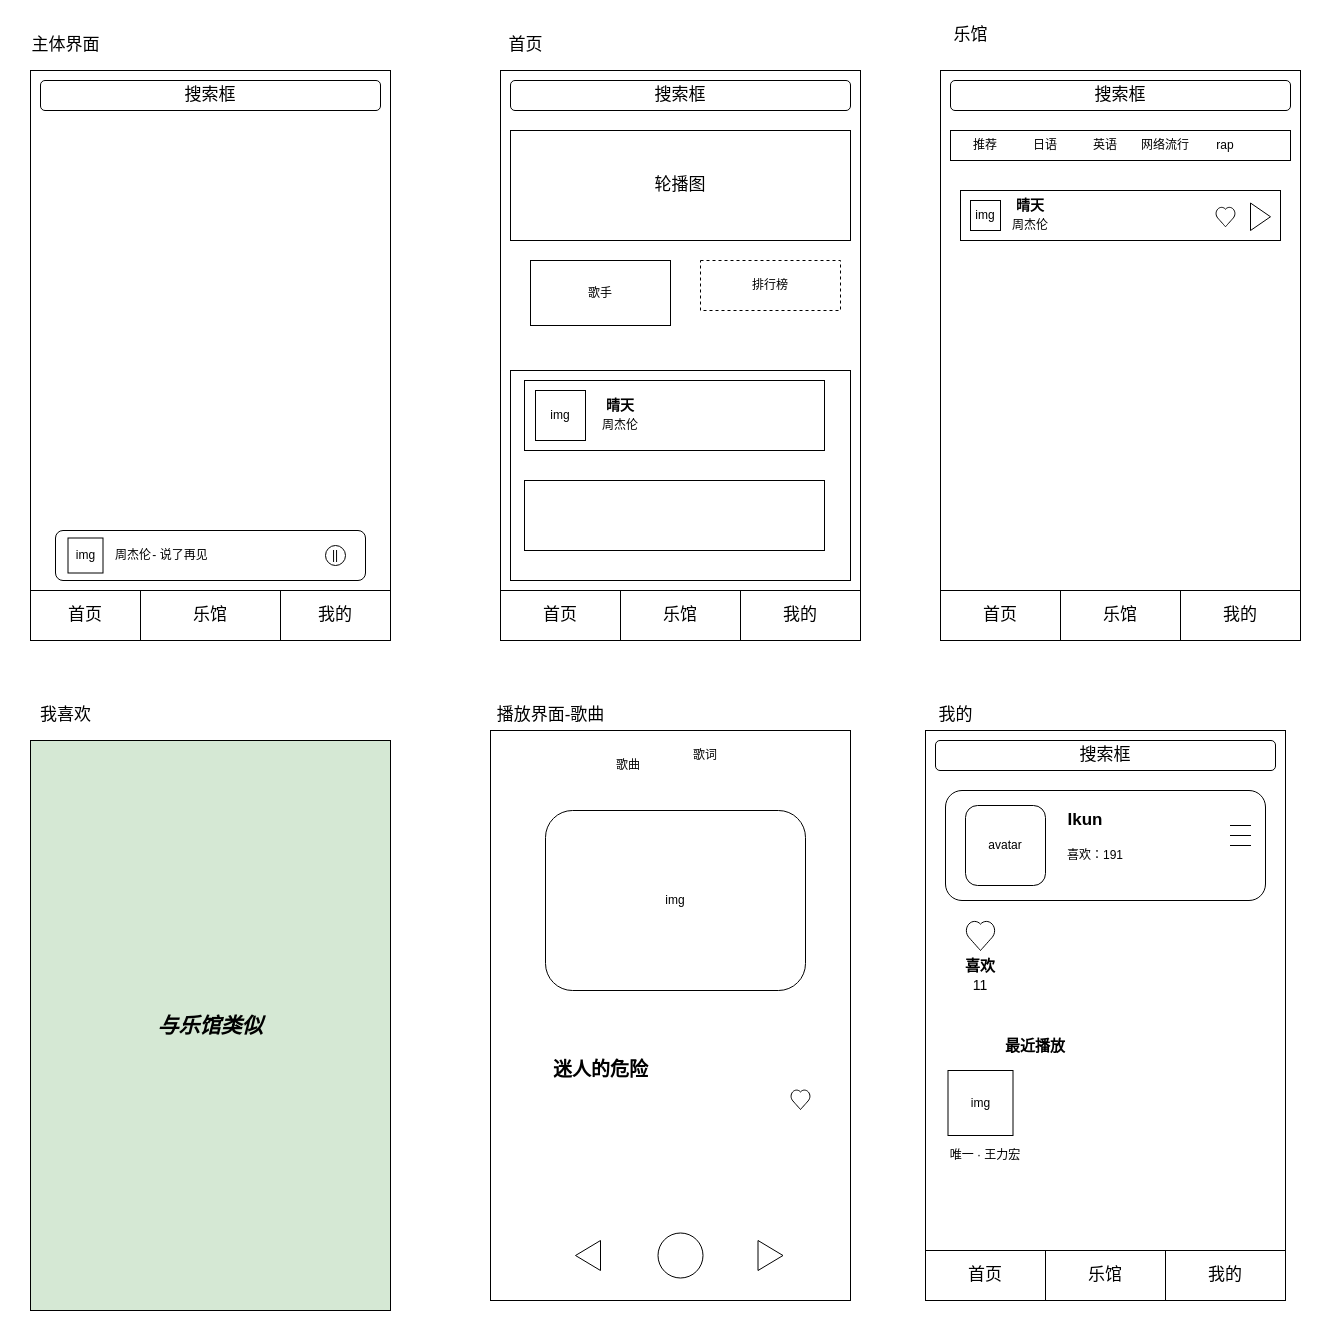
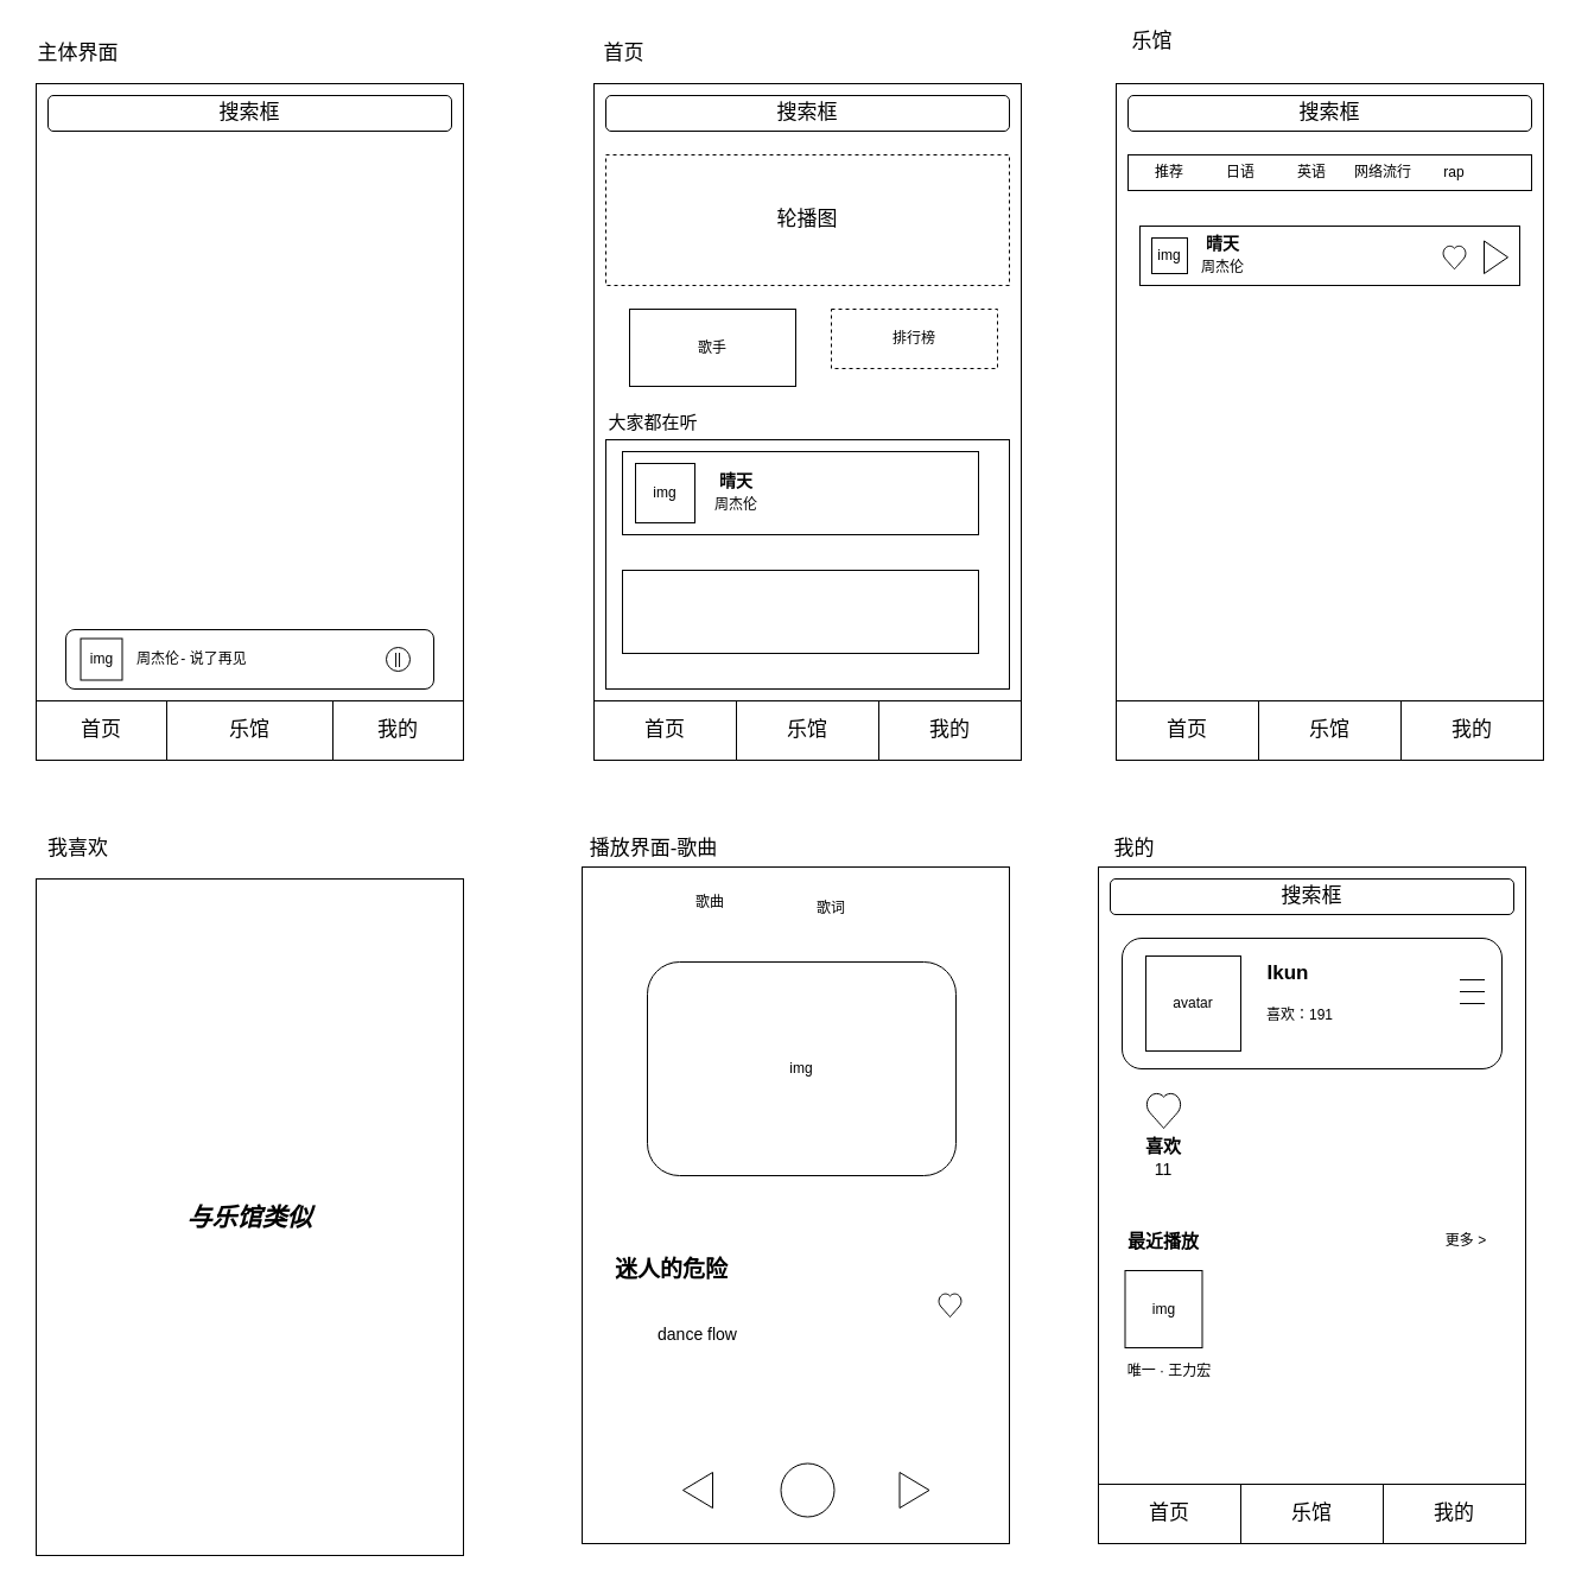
  <mxCell id="0" />
  <mxCell id="1" parent="0" />
  <mxCell id="2" value="" style="rounded=0;whiteSpace=wrap;html=1;" vertex="1" parent="1"><mxGeometry x="30" y="70" width="360" height="570" as="geometry" /></mxCell>
  <mxCell id="3" value="" style="rounded=0;whiteSpace=wrap;html=1;" vertex="1" parent="1"><mxGeometry x="30" y="590" width="360" height="50" as="geometry" /></mxCell>
  <mxCell id="4" value="首页" style="rounded=0;whiteSpace=wrap;html=1;fontSize=17;" vertex="1" parent="1"><mxGeometry x="30" y="590" width="110" height="50" as="geometry" /></mxCell>
  <mxCell id="5" value="我的" style="rounded=0;whiteSpace=wrap;html=1;fontSize=17;" vertex="1" parent="1"><mxGeometry x="280" y="590" width="110" height="50" as="geometry" /></mxCell>
  <mxCell id="6" value="乐馆" style="rounded=0;whiteSpace=wrap;html=1;fontSize=17;" vertex="1" parent="1"><mxGeometry x="140" y="590" width="140" height="50" as="geometry" /></mxCell>
  <mxCell id="7" value="搜索框" style="rounded=1;whiteSpace=wrap;html=1;fontSize=17;" vertex="1" parent="1"><mxGeometry x="40" y="80" width="340" height="30" as="geometry" /></mxCell>
  <mxCell id="8" value="主体界面" style="text;html=1;align=center;verticalAlign=middle;resizable=0;points=[];autosize=1;strokeColor=none;fillColor=none;fontSize=17;" vertex="1" parent="1"><mxGeometry x="20" y="30" width="90" height="30" as="geometry" /></mxCell>
  <mxCell id="9" value="" style="rounded=0;whiteSpace=wrap;html=1;" vertex="1" parent="1"><mxGeometry x="500" y="70" width="360" height="570" as="geometry" /></mxCell>
  <mxCell id="10" value="首页" style="rounded=0;whiteSpace=wrap;html=1;fontSize=17;" vertex="1" parent="1"><mxGeometry x="500" y="590" width="120" height="50" as="geometry" /></mxCell>
  <mxCell id="11" value="乐馆" style="rounded=0;whiteSpace=wrap;html=1;fontSize=17;" vertex="1" parent="1"><mxGeometry x="620" y="590" width="120" height="50" as="geometry" /></mxCell>
  <mxCell id="12" value="我的" style="rounded=0;whiteSpace=wrap;html=1;fontSize=17;" vertex="1" parent="1"><mxGeometry x="740" y="590" width="120" height="50" as="geometry" /></mxCell>
  <mxCell id="13" value="搜索框" style="rounded=1;whiteSpace=wrap;html=1;fontSize=17;" vertex="1" parent="1"><mxGeometry x="510" y="80" width="340" height="30" as="geometry" /></mxCell>
  <mxCell id="14" value="首页" style="text;html=1;align=center;verticalAlign=middle;resizable=0;points=[];autosize=1;strokeColor=none;fillColor=none;fontSize=17;" vertex="1" parent="1"><mxGeometry x="495" y="30" width="60" height="30" as="geometry" /></mxCell>
- <mxCell id="15" value="轮播图" style="rounded=0;whiteSpace=wrap;html=1;fontSize=17;" vertex="1" parent="1"><mxGeometry x="510" y="130" width="340" height="110" as="geometry" /></mxCell>
+ <mxCell id="15" value="轮播图" style="rounded=0;whiteSpace=wrap;html=1;fontSize=17;dashed=1;" vertex="1" parent="1"><mxGeometry x="510" y="130" width="340" height="110" as="geometry" /></mxCell>
  <mxCell id="16" value="歌手" style="rounded=0;whiteSpace=wrap;html=1;" vertex="1" parent="1"><mxGeometry x="530" y="260" width="140" height="65" as="geometry" /></mxCell>
  <mxCell id="17" value="排行榜" style="rounded=0;whiteSpace=wrap;html=1;dashed=1;" vertex="1" parent="1"><mxGeometry x="700" y="260" width="140" height="50" as="geometry" /></mxCell>
+ <mxCell id="18" value="大家都在听" style="text;html=1;strokeColor=none;fillColor=none;align=center;verticalAlign=middle;whiteSpace=wrap;rounded=0;fontSize=15;" vertex="1" parent="1"><mxGeometry x="510" y="340" width="80" height="30" as="geometry" /></mxCell>
  <mxCell id="19" value="" style="rounded=0;whiteSpace=wrap;html=1;" vertex="1" parent="1"><mxGeometry x="510" y="370" width="340" height="210" as="geometry" /></mxCell>
  <mxCell id="20" value="" style="rounded=0;whiteSpace=wrap;html=1;" vertex="1" parent="1"><mxGeometry x="524" y="380" width="300" height="70" as="geometry" /></mxCell>
  <mxCell id="21" value="" style="rounded=0;whiteSpace=wrap;html=1;" vertex="1" parent="1"><mxGeometry x="524" y="480" width="300" height="70" as="geometry" /></mxCell>
  <mxCell id="22" value="img" style="whiteSpace=wrap;html=1;aspect=fixed;" vertex="1" parent="1"><mxGeometry x="535" y="390" width="50" height="50" as="geometry" /></mxCell>
  <mxCell id="23" value="晴天" style="text;html=1;strokeColor=none;fillColor=none;align=center;verticalAlign=middle;whiteSpace=wrap;rounded=0;fontStyle=1;fontSize=14;" vertex="1" parent="1"><mxGeometry x="590" y="390" width="60" height="30" as="geometry" /></mxCell>
  <mxCell id="24" value="周杰伦" style="text;html=1;strokeColor=none;fillColor=none;align=center;verticalAlign=middle;whiteSpace=wrap;rounded=0;" vertex="1" parent="1"><mxGeometry x="590" y="410" width="60" height="30" as="geometry" /></mxCell>
  <mxCell id="25" value="" style="rounded=0;whiteSpace=wrap;html=1;" vertex="1" parent="1"><mxGeometry x="940" y="70" width="360" height="570" as="geometry" /></mxCell>
  <mxCell id="26" value="乐馆" style="text;html=1;align=center;verticalAlign=middle;resizable=0;points=[];autosize=1;strokeColor=none;fillColor=none;fontSize=17;" vertex="1" parent="1"><mxGeometry x="940" y="20" width="60" height="30" as="geometry" /></mxCell>
  <mxCell id="27" value="" style="rounded=1;whiteSpace=wrap;html=1;" vertex="1" parent="1"><mxGeometry x="55" y="530" width="310" height="50" as="geometry" /></mxCell>
  <mxCell id="28" value="img" style="whiteSpace=wrap;html=1;aspect=fixed;" vertex="1" parent="1"><mxGeometry x="67.5" y="537.5" width="35" height="35" as="geometry" /></mxCell>
  <mxCell id="29" value="周杰伦" style="text;html=1;strokeColor=none;fillColor=none;align=center;verticalAlign=middle;whiteSpace=wrap;rounded=0;" vertex="1" parent="1"><mxGeometry x="102.5" y="540" width="60" height="30" as="geometry" /></mxCell>
  <mxCell id="30" value="- 说了再见" style="text;html=1;strokeColor=none;fillColor=none;align=center;verticalAlign=middle;whiteSpace=wrap;rounded=0;" vertex="1" parent="1"><mxGeometry x="150" y="540" width="60" height="30" as="geometry" /></mxCell>
  <mxCell id="31" value="||" style="ellipse;whiteSpace=wrap;html=1;aspect=fixed;" vertex="1" parent="1"><mxGeometry x="325" y="545" width="20" height="20" as="geometry" /></mxCell>
  <mxCell id="32" value="搜索框" style="rounded=1;whiteSpace=wrap;html=1;fontSize=17;" vertex="1" parent="1"><mxGeometry x="950" y="80" width="340" height="30" as="geometry" /></mxCell>
  <mxCell id="33" value="首页" style="rounded=0;whiteSpace=wrap;html=1;fontSize=17;" vertex="1" parent="1"><mxGeometry x="940" y="590" width="120" height="50" as="geometry" /></mxCell>
  <mxCell id="34" value="乐馆" style="rounded=0;whiteSpace=wrap;html=1;fontSize=17;" vertex="1" parent="1"><mxGeometry x="1060" y="590" width="120" height="50" as="geometry" /></mxCell>
  <mxCell id="35" value="我的" style="rounded=0;whiteSpace=wrap;html=1;fontSize=17;" vertex="1" parent="1"><mxGeometry x="1180" y="590" width="120" height="50" as="geometry" /></mxCell>
  <mxCell id="36" value="" style="rounded=0;whiteSpace=wrap;html=1;" vertex="1" parent="1"><mxGeometry x="950" y="130" width="340" height="30" as="geometry" /></mxCell>
  <mxCell id="37" value="推荐" style="text;html=1;strokeColor=none;fillColor=none;align=center;verticalAlign=middle;whiteSpace=wrap;rounded=0;" vertex="1" parent="1"><mxGeometry x="960" y="135" width="50" height="20" as="geometry" /></mxCell>
  <mxCell id="38" value="日语" style="text;html=1;strokeColor=none;fillColor=none;align=center;verticalAlign=middle;whiteSpace=wrap;rounded=0;" vertex="1" parent="1"><mxGeometry x="1020" y="135" width="50" height="20" as="geometry" /></mxCell>
  <mxCell id="39" value="英语" style="text;html=1;strokeColor=none;fillColor=none;align=center;verticalAlign=middle;whiteSpace=wrap;rounded=0;" vertex="1" parent="1"><mxGeometry x="1080" y="135" width="50" height="20" as="geometry" /></mxCell>
  <mxCell id="40" value="网络流行" style="text;html=1;strokeColor=none;fillColor=none;align=center;verticalAlign=middle;whiteSpace=wrap;rounded=0;" vertex="1" parent="1"><mxGeometry x="1140" y="135" width="50" height="20" as="geometry" /></mxCell>
  <mxCell id="41" value="rap" style="text;html=1;strokeColor=none;fillColor=none;align=center;verticalAlign=middle;whiteSpace=wrap;rounded=0;" vertex="1" parent="1"><mxGeometry x="1200" y="135" width="50" height="20" as="geometry" /></mxCell>
  <mxCell id="42" value="" style="rounded=0;whiteSpace=wrap;html=1;" vertex="1" parent="1"><mxGeometry x="960" y="190" width="320" height="50" as="geometry" /></mxCell>
  <mxCell id="43" value="img" style="whiteSpace=wrap;html=1;aspect=fixed;" vertex="1" parent="1"><mxGeometry x="970" y="200" width="30" height="30" as="geometry" /></mxCell>
  <mxCell id="44" value="晴天" style="text;html=1;strokeColor=none;fillColor=none;align=center;verticalAlign=middle;whiteSpace=wrap;rounded=0;fontStyle=1;fontSize=14;" vertex="1" parent="1"><mxGeometry x="1000" y="190" width="60" height="30" as="geometry" /></mxCell>
  <mxCell id="45" value="周杰伦" style="text;html=1;strokeColor=none;fillColor=none;align=center;verticalAlign=middle;whiteSpace=wrap;rounded=0;" vertex="1" parent="1"><mxGeometry x="1000" y="210" width="60" height="30" as="geometry" /></mxCell>
  <mxCell id="46" value="" style="verticalLabelPosition=bottom;verticalAlign=top;html=1;shape=mxgraph.basic.heart" vertex="1" parent="1"><mxGeometry x="1215" y="206.25" width="20" height="20" as="geometry" /></mxCell>
  <mxCell id="47" value="" style="verticalLabelPosition=bottom;verticalAlign=top;html=1;shape=mxgraph.basic.acute_triangle;dx=0.5;rotation=0;direction=south;" vertex="1" parent="1"><mxGeometry x="1250" y="202.5" width="20" height="27.5" as="geometry" /></mxCell>
- <mxCell id="48" value="与乐馆类似" style="rounded=0;whiteSpace=wrap;html=1;fontSize=21;fontStyle=3;fillColor=#d5e8d4;" vertex="1" parent="1"><mxGeometry x="30" y="740" width="360" height="570" as="geometry" /></mxCell>
+ <mxCell id="48" value="与乐馆类似" style="rounded=0;whiteSpace=wrap;html=1;fontSize=21;fontStyle=3" vertex="1" parent="1"><mxGeometry x="30" y="740" width="360" height="570" as="geometry" /></mxCell>
  <mxCell id="49" value="我喜欢" style="text;html=1;align=center;verticalAlign=middle;resizable=0;points=[];autosize=1;strokeColor=none;fillColor=none;fontSize=17;" vertex="1" parent="1"><mxGeometry x="30" y="700" width="70" height="30" as="geometry" /></mxCell>
  <mxCell id="50" value="" style="rounded=0;whiteSpace=wrap;html=1;fontSize=21;fontStyle=3" vertex="1" parent="1"><mxGeometry x="490" y="730" width="360" height="570" as="geometry" /></mxCell>
  <mxCell id="51" value="播放界面-歌曲" style="text;html=1;align=center;verticalAlign=middle;resizable=0;points=[];autosize=1;strokeColor=none;fillColor=none;fontSize=17;" vertex="1" parent="1"><mxGeometry x="485" y="700" width="130" height="30" as="geometry" /></mxCell>
  <mxCell id="52" value="" style="triangle;whiteSpace=wrap;html=1;" vertex="1" parent="1"><mxGeometry x="757.5" y="1240" width="25" height="30" as="geometry" /></mxCell>
  <mxCell id="53" value="" style="ellipse;whiteSpace=wrap;html=1;aspect=fixed;" vertex="1" parent="1"><mxGeometry x="657.5" y="1232.5" width="45" height="45" as="geometry" /></mxCell>
  <mxCell id="54" value="" style="triangle;whiteSpace=wrap;html=1;rotation=-180;" vertex="1" parent="1"><mxGeometry x="575" y="1240" width="25" height="30" as="geometry" /></mxCell>
  <mxCell id="55" value="img" style="rounded=1;whiteSpace=wrap;html=1;" vertex="1" parent="1"><mxGeometry x="545" y="810" width="260" height="180" as="geometry" /></mxCell>
- <mxCell id="56" value="歌曲" style="text;html=1;strokeColor=none;fillColor=none;align=center;verticalAlign=middle;whiteSpace=wrap;rounded=0;" vertex="1" parent="1"><mxGeometry x="598" y="750" width="60" height="30" as="geometry" /></mxCell>
- <mxCell id="57" value="歌词" style="text;html=1;strokeColor=none;fillColor=none;align=center;verticalAlign=middle;whiteSpace=wrap;rounded=0;" vertex="1" parent="1"><mxGeometry x="675" y="740" width="60" height="30" as="geometry" /></mxCell>
- <mxCell id="58" value="迷人的危险" style="text;html=1;strokeColor=none;fillColor=none;align=center;verticalAlign=middle;whiteSpace=wrap;rounded=0;fontStyle=1;fontSize=19;" vertex="1" parent="1"><mxGeometry x="542.5" y="1050" width="115" height="40" as="geometry" /></mxCell>
+ <mxCell id="56" value="歌曲" style="text;html=1;strokeColor=none;fillColor=none;align=center;verticalAlign=middle;whiteSpace=wrap;rounded=0;" vertex="1" parent="1"><mxGeometry x="568" y="745" width="60" height="30" as="geometry" /></mxCell>
+ <mxCell id="57" value="歌词" style="text;html=1;strokeColor=none;fillColor=none;align=center;verticalAlign=middle;whiteSpace=wrap;rounded=0;" vertex="1" parent="1"><mxGeometry x="670" y="750" width="60" height="30" as="geometry" /></mxCell>
+ <mxCell id="58" value="迷人的危险" style="text;html=1;strokeColor=none;fillColor=none;align=center;verticalAlign=middle;whiteSpace=wrap;rounded=0;fontStyle=1;fontSize=19;" vertex="1" parent="1"><mxGeometry x="507.5" y="1050" width="115" height="40" as="geometry" /></mxCell>
+ <mxCell id="59" value="dance flow" style="text;html=1;strokeColor=none;fillColor=none;align=center;verticalAlign=middle;whiteSpace=wrap;rounded=0;fontSize=14;" vertex="1" parent="1"><mxGeometry x="550" y="1109" width="75" height="30" as="geometry" /></mxCell>
  <mxCell id="60" value="" style="verticalLabelPosition=bottom;verticalAlign=top;html=1;shape=mxgraph.basic.heart" vertex="1" parent="1"><mxGeometry x="790" y="1089" width="20" height="20" as="geometry" /></mxCell>
  <mxCell id="61" value="" style="rounded=0;whiteSpace=wrap;html=1;" vertex="1" parent="1"><mxGeometry x="925" y="730" width="360" height="570" as="geometry" /></mxCell>
  <mxCell id="62" value="我的" style="text;html=1;align=center;verticalAlign=middle;resizable=0;points=[];autosize=1;strokeColor=none;fillColor=none;fontSize=17;" vertex="1" parent="1"><mxGeometry x="925" y="700" width="60" height="30" as="geometry" /></mxCell>
  <mxCell id="63" value="首页" style="rounded=0;whiteSpace=wrap;html=1;fontSize=17;" vertex="1" parent="1"><mxGeometry x="925" y="1250" width="120" height="50" as="geometry" /></mxCell>
  <mxCell id="64" value="乐馆" style="rounded=0;whiteSpace=wrap;html=1;fontSize=17;" vertex="1" parent="1"><mxGeometry x="1045" y="1250" width="120" height="50" as="geometry" /></mxCell>
  <mxCell id="65" value="我的" style="rounded=0;whiteSpace=wrap;html=1;fontSize=17;" vertex="1" parent="1"><mxGeometry x="1165" y="1250" width="120" height="50" as="geometry" /></mxCell>
  <mxCell id="66" value="搜索框" style="rounded=1;whiteSpace=wrap;html=1;fontSize=17;" vertex="1" parent="1"><mxGeometry x="935" y="740" width="340" height="30" as="geometry" /></mxCell>
  <mxCell id="67" value="" style="rounded=1;whiteSpace=wrap;html=1;" vertex="1" parent="1"><mxGeometry x="945" y="790" width="320" height="110" as="geometry" /></mxCell>
- <mxCell id="68" value="avatar" style="whiteSpace=wrap;html=1;aspect=fixed;rounded=1;" vertex="1" parent="1"><mxGeometry x="965" y="805" width="80" height="80" as="geometry" /></mxCell>
+ <mxCell id="68" value="avatar" style="whiteSpace=wrap;html=1;aspect=fixed;" vertex="1" parent="1"><mxGeometry x="965" y="805" width="80" height="80" as="geometry" /></mxCell>
  <mxCell id="69" value="Ikun" style="text;html=1;strokeColor=none;fillColor=none;align=center;verticalAlign=middle;whiteSpace=wrap;rounded=0;fontStyle=1;fontSize=17;" vertex="1" parent="1"><mxGeometry x="1055" y="805" width="60" height="30" as="geometry" /></mxCell>
  <mxCell id="70" value="喜欢：191" style="text;html=1;strokeColor=none;fillColor=none;align=center;verticalAlign=middle;whiteSpace=wrap;rounded=0;" vertex="1" parent="1"><mxGeometry x="1065" y="840" width="60" height="30" as="geometry" /></mxCell>
  <mxCell id="71" value="" style="shape=partialRectangle;whiteSpace=wrap;html=1;right=0;top=0;bottom=0;fillColor=none;routingCenterX=-0.5;rotation=-90;" vertex="1" parent="1"><mxGeometry x="1235" y="810" width="10" height="20" as="geometry" /></mxCell>
  <mxCell id="72" value="" style="shape=partialRectangle;whiteSpace=wrap;html=1;right=0;top=0;bottom=0;fillColor=none;routingCenterX=-0.5;rotation=-90;" vertex="1" parent="1"><mxGeometry x="1235" y="820" width="10" height="20" as="geometry" /></mxCell>
  <mxCell id="73" value="" style="shape=partialRectangle;whiteSpace=wrap;html=1;right=0;top=0;bottom=0;fillColor=none;routingCenterX=-0.5;rotation=-90;fontStyle=1" vertex="1" parent="1"><mxGeometry x="1235" y="830" width="10" height="20" as="geometry" /></mxCell>
  <mxCell id="74" value="" style="verticalLabelPosition=bottom;verticalAlign=top;html=1;shape=mxgraph.basic.heart" vertex="1" parent="1"><mxGeometry x="965" y="920" width="30" height="30" as="geometry" /></mxCell>
  <mxCell id="75" value="喜欢" style="text;html=1;strokeColor=none;fillColor=none;align=center;verticalAlign=middle;whiteSpace=wrap;rounded=0;fontStyle=1;fontSize=15;" vertex="1" parent="1"><mxGeometry x="950" y="950" width="60" height="30" as="geometry" /></mxCell>
  <mxCell id="76" value="11" style="text;html=1;strokeColor=none;fillColor=none;align=center;verticalAlign=middle;whiteSpace=wrap;rounded=0;fontSize=14;" vertex="1" parent="1"><mxGeometry x="950" y="970" width="60" height="30" as="geometry" /></mxCell>
- <mxCell id="77" value="最近播放" style="text;html=1;strokeColor=none;fillColor=none;align=center;verticalAlign=middle;whiteSpace=wrap;rounded=0;fontStyle=1;fontSize=15;" vertex="1" parent="1"><mxGeometry x="1000" y="1030" width="70" height="30" as="geometry" /></mxCell>
+ <mxCell id="77" value="最近播放" style="text;html=1;strokeColor=none;fillColor=none;align=center;verticalAlign=middle;whiteSpace=wrap;rounded=0;fontStyle=1;fontSize=15;" vertex="1" parent="1"><mxGeometry x="945" y="1030" width="70" height="30" as="geometry" /></mxCell>
+ <mxCell id="78" value="更多 &amp;gt;" style="text;html=1;strokeColor=none;fillColor=none;align=center;verticalAlign=middle;whiteSpace=wrap;rounded=0;" vertex="1" parent="1"><mxGeometry x="1205" y="1030" width="60" height="30" as="geometry" /></mxCell>
  <mxCell id="79" value="img" style="whiteSpace=wrap;html=1;aspect=fixed;" vertex="1" parent="1"><mxGeometry x="947.5" y="1070" width="65" height="65" as="geometry" /></mxCell>
  <mxCell id="80" value="唯一 · 王力宏" style="text;html=1;strokeColor=none;fillColor=none;align=center;verticalAlign=middle;whiteSpace=wrap;rounded=0;" vertex="1" parent="1"><mxGeometry x="945" y="1140" width="80" height="30" as="geometry" /></mxCell>
